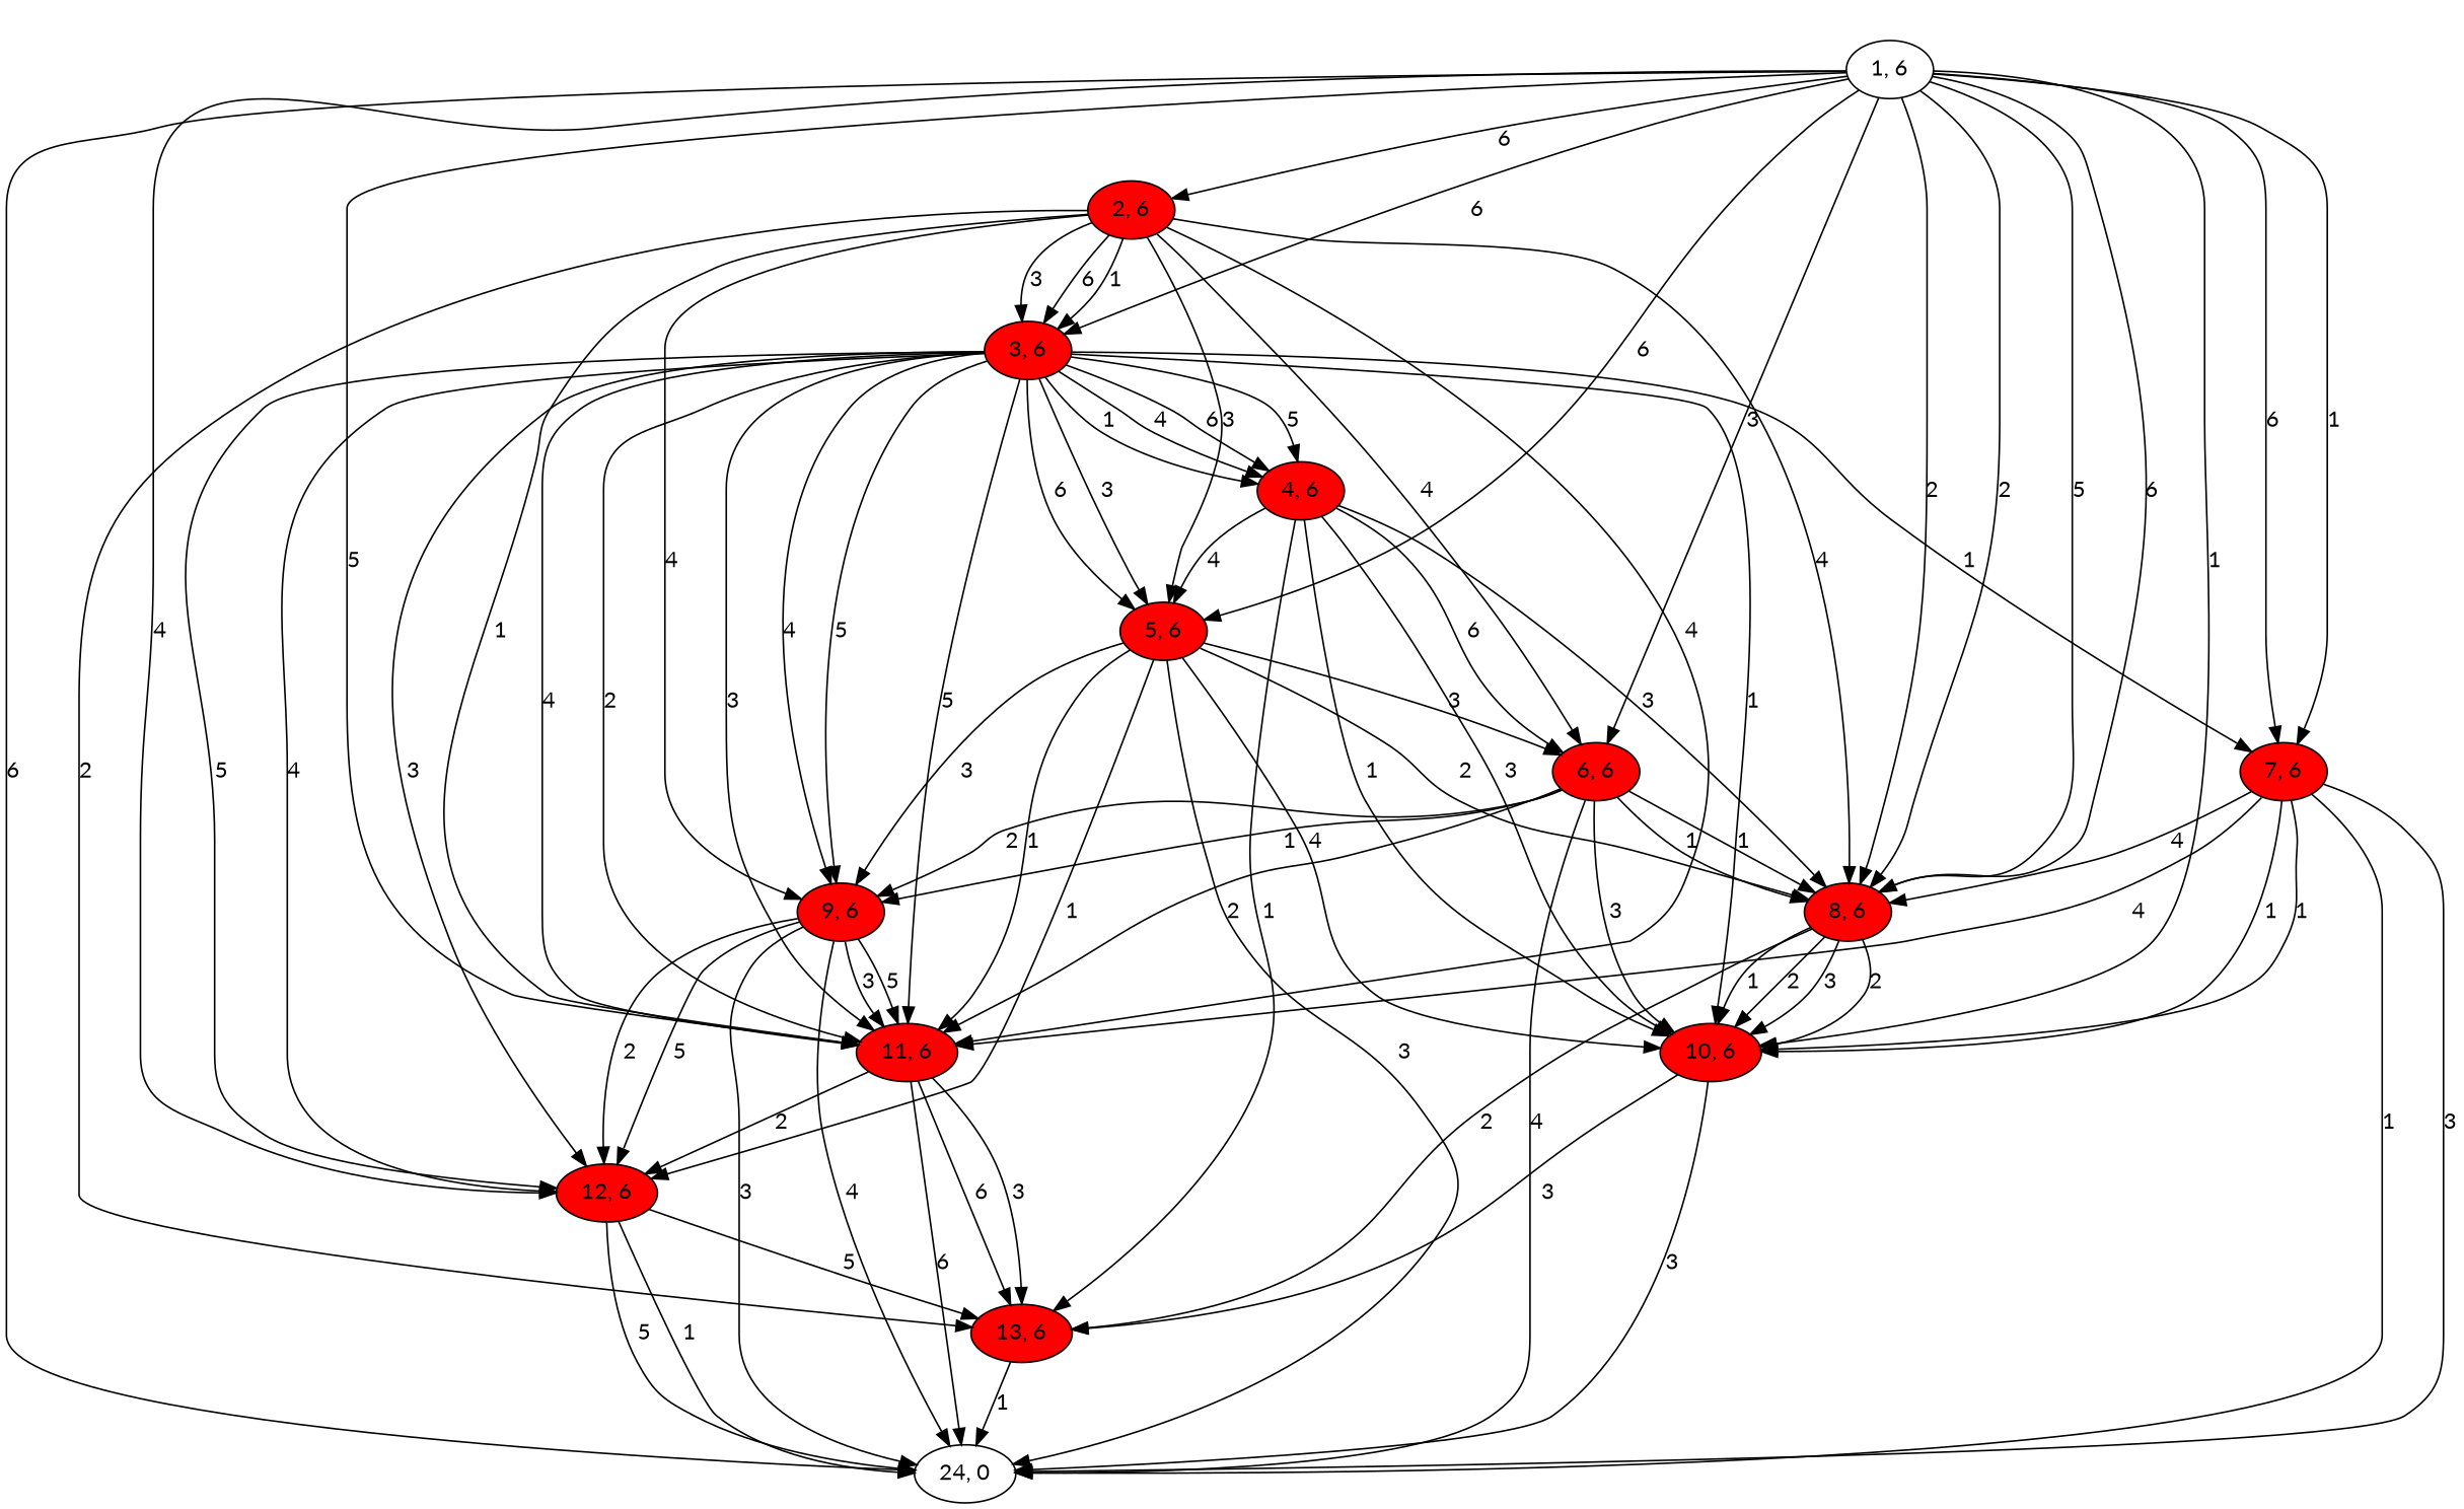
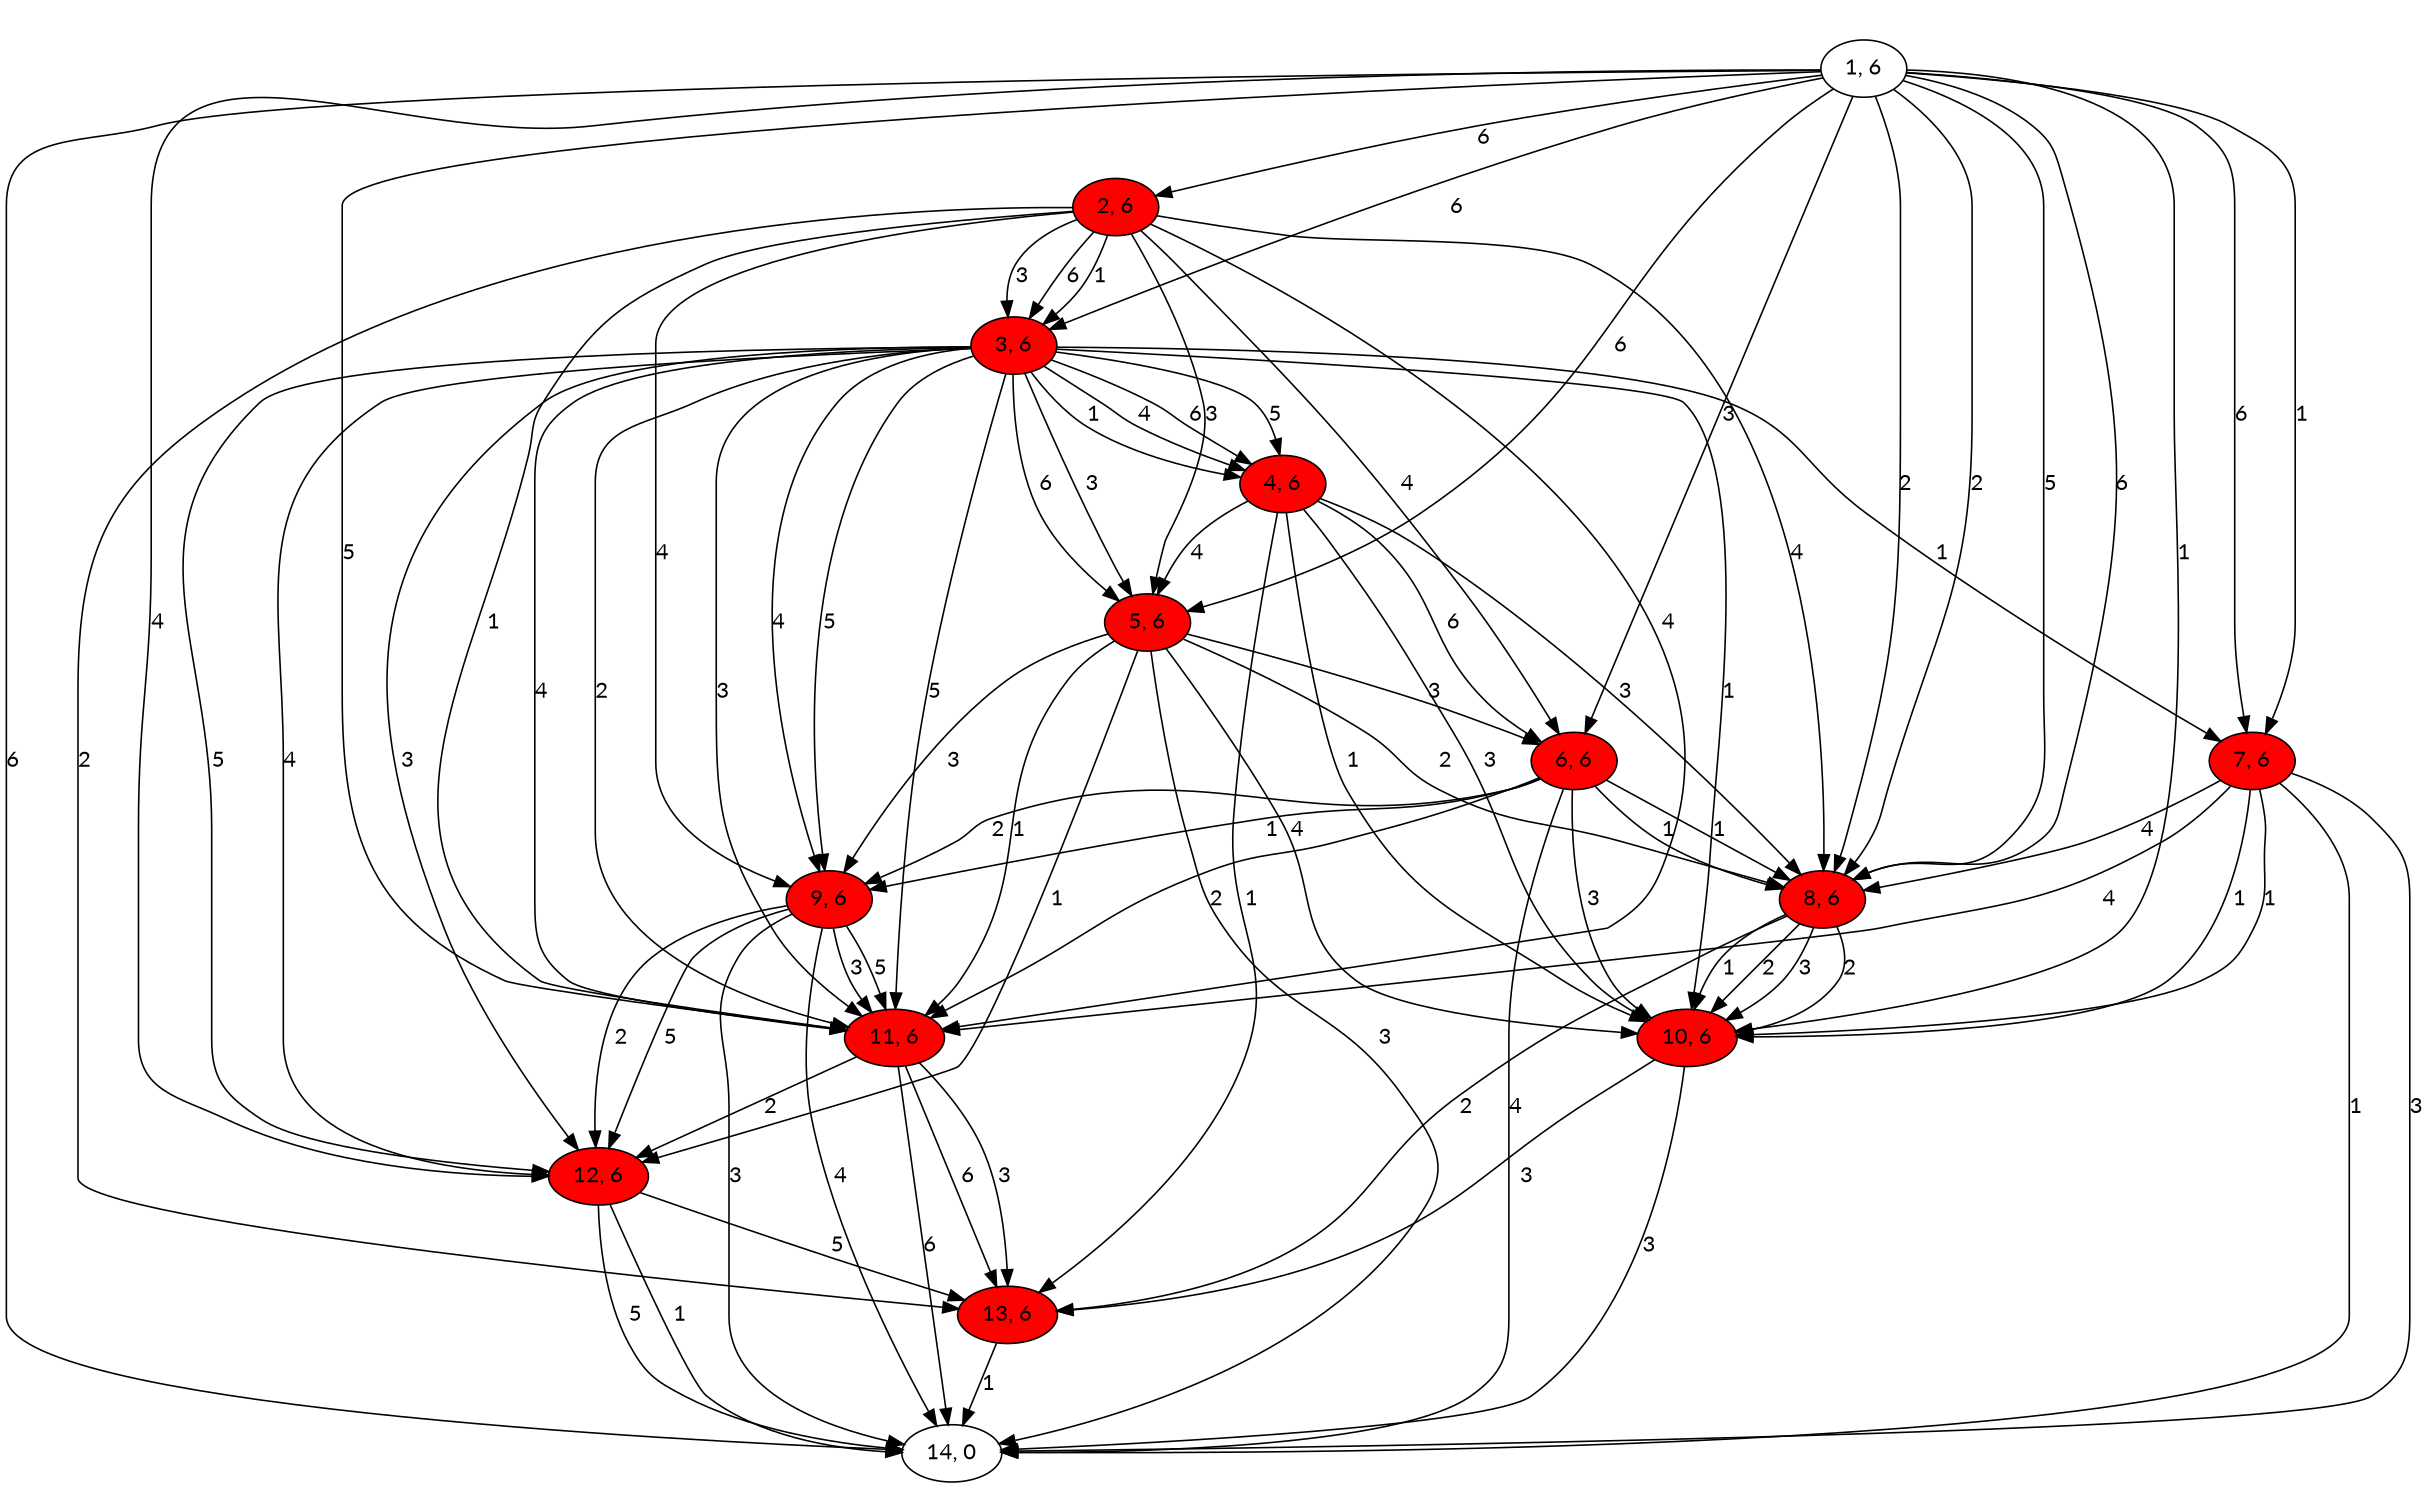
  digraph {
    fontname=Lato
    node [fontname=Lato fillcolor=red style=filled]
    edge [fontname=Lato]
    n1 [label="1, 6" fillcolor="" style=""]
    n2 [label="2, 6"]
    n3 [label="3, 6"]
    n4 [label="5, 6"]
    n5 [label="6, 6"]
    n6 [label="7, 6"]
    n7 [label="8, 6"]
    n8 [label="10, 6"]
    n9 [label="11, 6"]
    n10 [label="12, 6"]
-   n11 [label="24, 0" fillcolor="" style=""]
+   n11 [label="14, 0" fillcolor="" style=""]
    n12 [label="9, 6"]
    n13 [label="13, 6"]
    n14 [label="4, 6"]
    n1 -> n2 [label=6]
    n1 -> n3 [label=6]
    n1 -> n4 [label=6]
    n1 -> n5 [label=3]
    n1 -> n6 [label=6]
    n1 -> n6 [label=1]
    n1 -> n7 [label=5]
    n1 -> n7 [label=6]
    n1 -> n7 [label=2]
    n1 -> n7 [label=2]
    n1 -> n8 [label=1]
    n1 -> n9 [label=5]
    n1 -> n10 [label=4]
    n1 -> n11 [label=6]
    n2 -> n3 [label=3]
    n2 -> n3 [label=6]
    n2 -> n3 [label=1]
    n2 -> n4 [label=3]
    n2 -> n5 [label=4]
    n2 -> n7 [label=4]
    n2 -> n9 [label=4]
    n2 -> n9 [label=1]
    n2 -> n12 [label=4]
    n2 -> n13 [label=2]
    n3 -> n4 [label=3]
    n3 -> n4 [label=6]
    n3 -> n6 [label=1]
    n3 -> n8 [label=1]
    n3 -> n9 [label=5]
    n3 -> n9 [label=4]
    n3 -> n9 [label=2]
    n3 -> n9 [label=3]
    n3 -> n10 [label=5]
    n3 -> n10 [label=4]
    n3 -> n10 [label=3]
    n3 -> n12 [label=4]
    n3 -> n12 [label=5]
    n3 -> n14 [label=4]
    n3 -> n14 [label=6]
    n3 -> n14 [label=5]
    n3 -> n14 [label=1]
    n4 -> n5 [label=3]
    n4 -> n7 [label=2]
    n4 -> n8 [label=4]
    n4 -> n9 [label=1]
    n4 -> n10 [label=1]
    n4 -> n11 [label=3]
    n4 -> n12 [label=3]
    n5 -> n7 [label=1]
    n5 -> n7 [label=1]
    n5 -> n8 [label=3]
    n5 -> n9 [label=2]
    n5 -> n11 [label=4]
    n5 -> n12 [label=2]
    n5 -> n12 [label=1]
    n6 -> n7 [label=4]
    n6 -> n8 [label=1]
    n6 -> n8 [label=1]
    n6 -> n9 [label=4]
    n6 -> n11 [label=3]
    n6 -> n11 [label=1]
    n7 -> n8 [label=2]
    n7 -> n8 [label=1]
    n7 -> n8 [label=2]
    n7 -> n8 [label=3]
    n7 -> n13 [label=2]
    n8 -> n11 [label=3]
    n8 -> n13 [label=3]
    n9 -> n10 [label=2]
    n9 -> n11 [label=6]
    n9 -> n13 [label=6]
    n9 -> n13 [label=3]
    n10 -> n11 [label=1]
    n10 -> n11 [label=5]
    n10 -> n13 [label=5]
    n12 -> n9 [label=5]
    n12 -> n9 [label=3]
    n12 -> n10 [label=2]
    n12 -> n10 [label=5]
    n12 -> n11 [label=3]
    n12 -> n11 [label=4]
    n13 -> n11 [label=1]
    n14 -> n4 [label=4]
    n14 -> n5 [label=6]
    n14 -> n7 [label=3]
    n14 -> n8 [label=3]
    n14 -> n8 [label=1]
    n14 -> n13 [label=1]
  }
